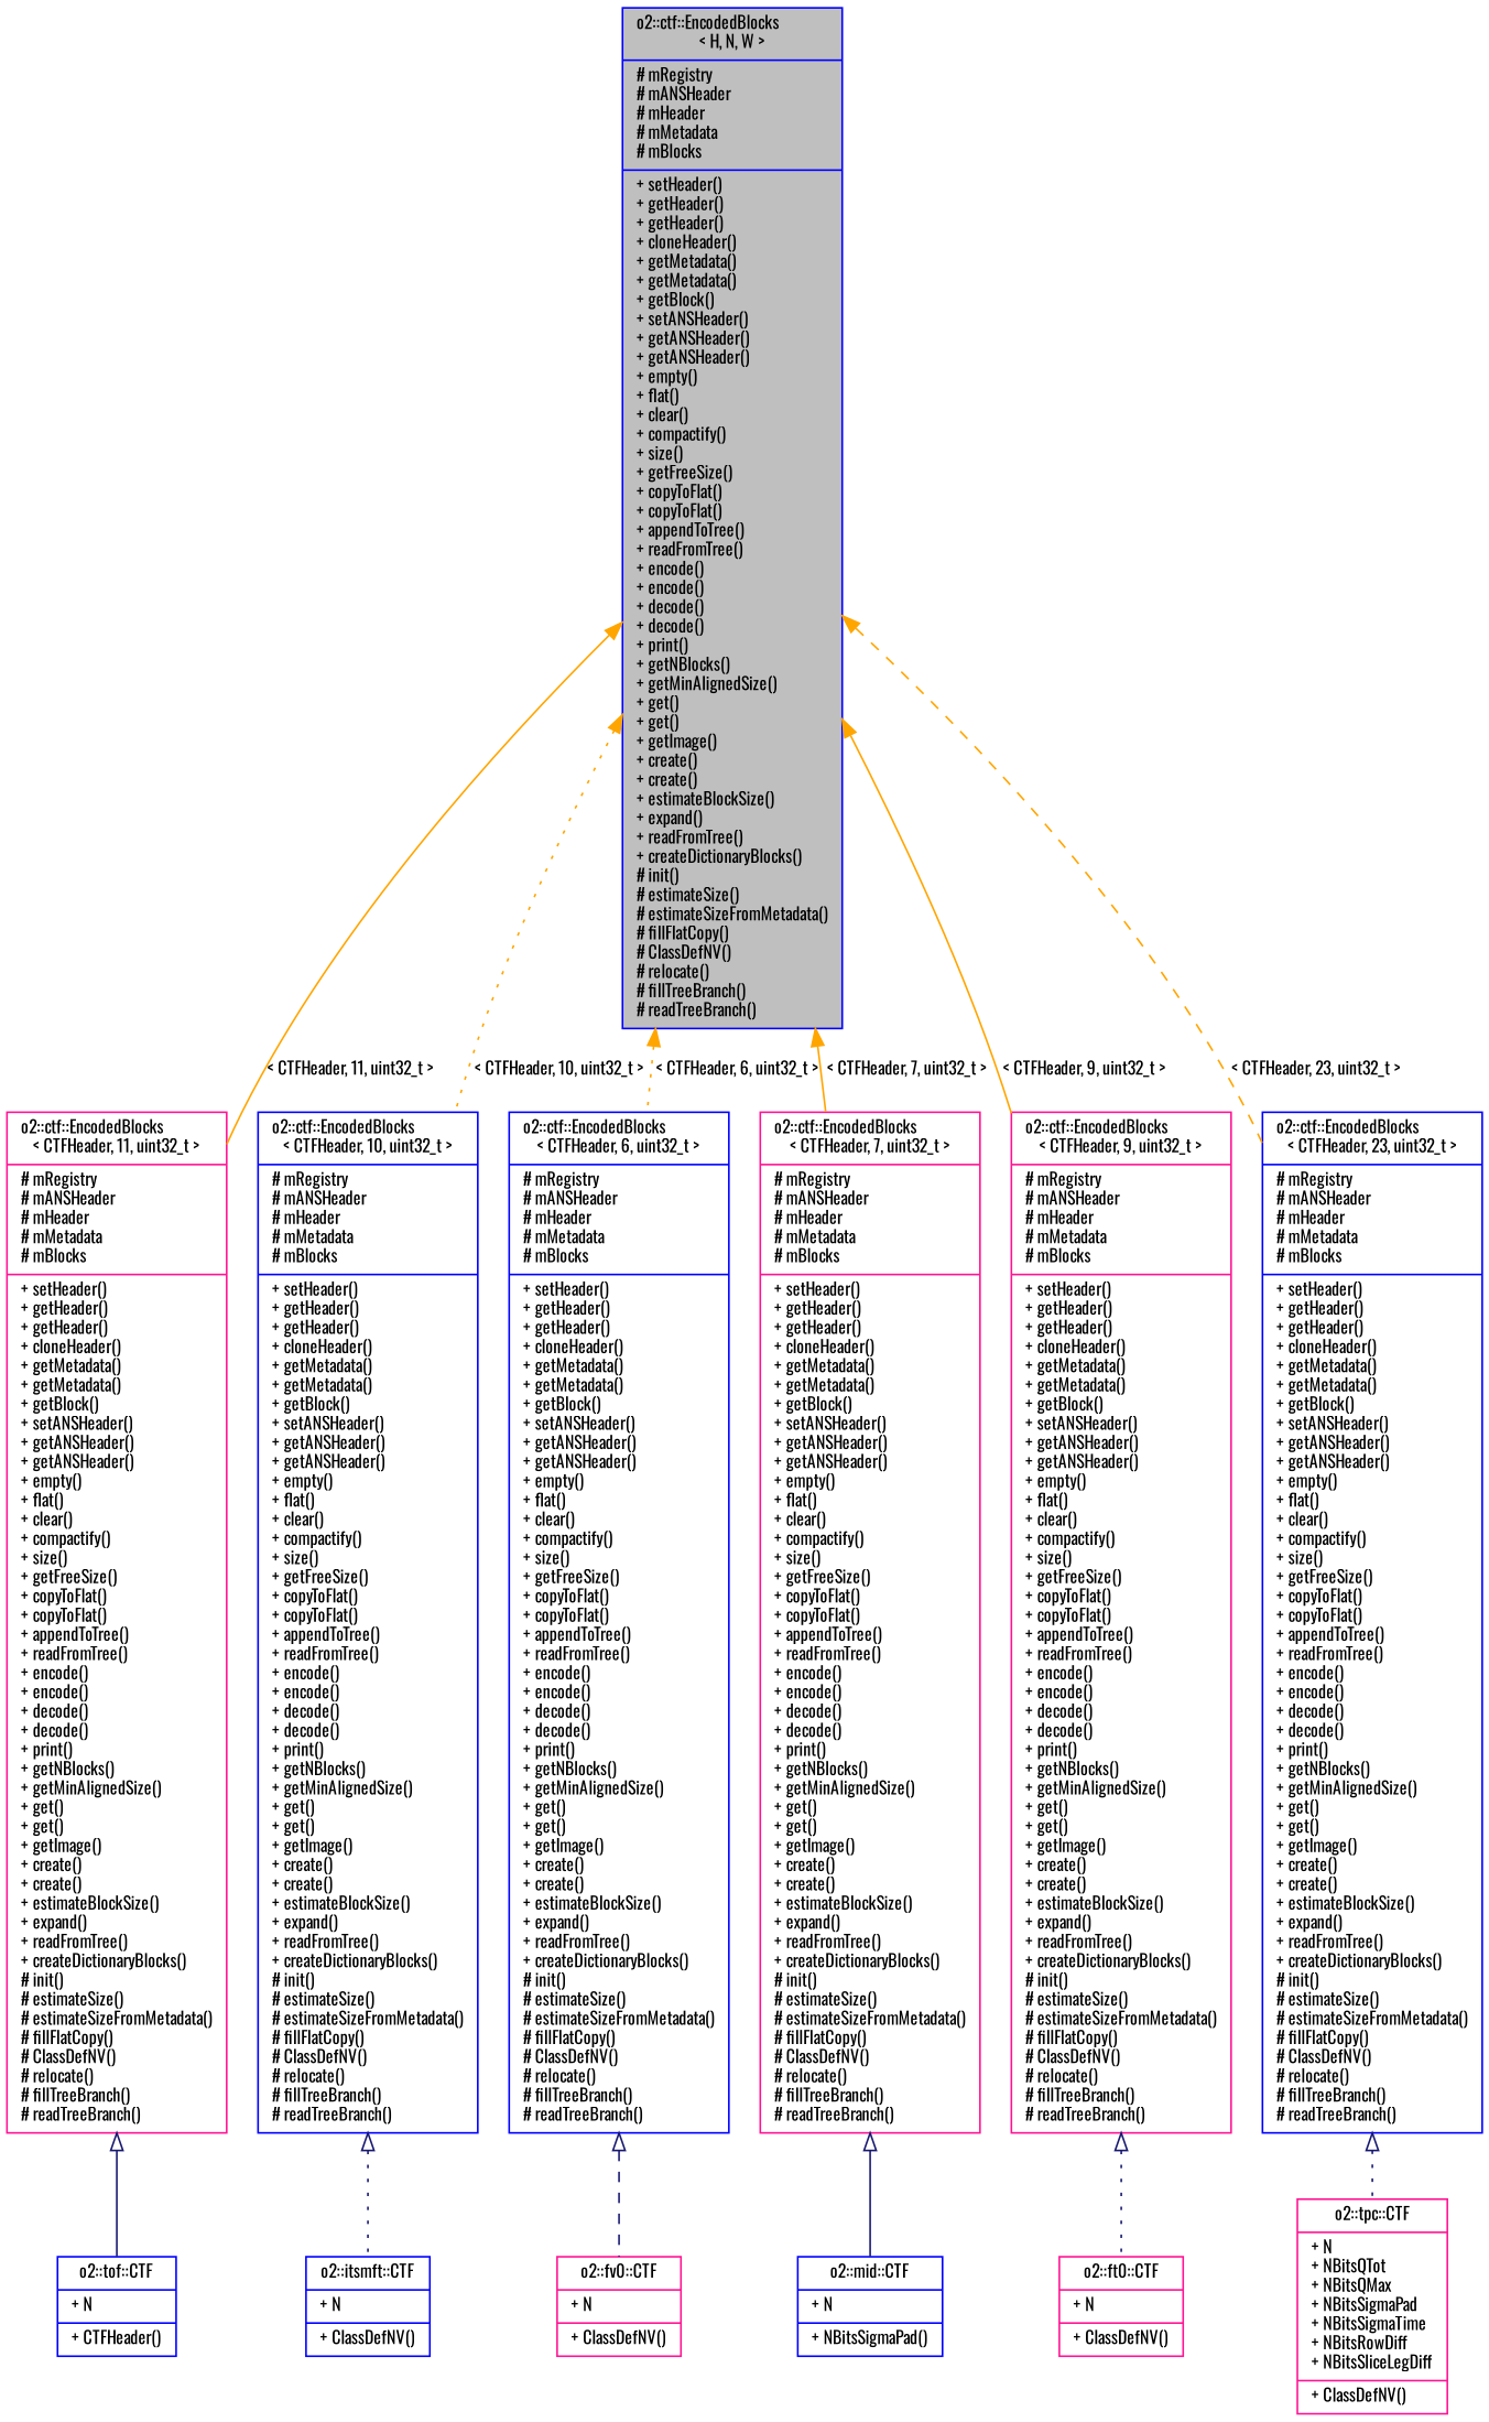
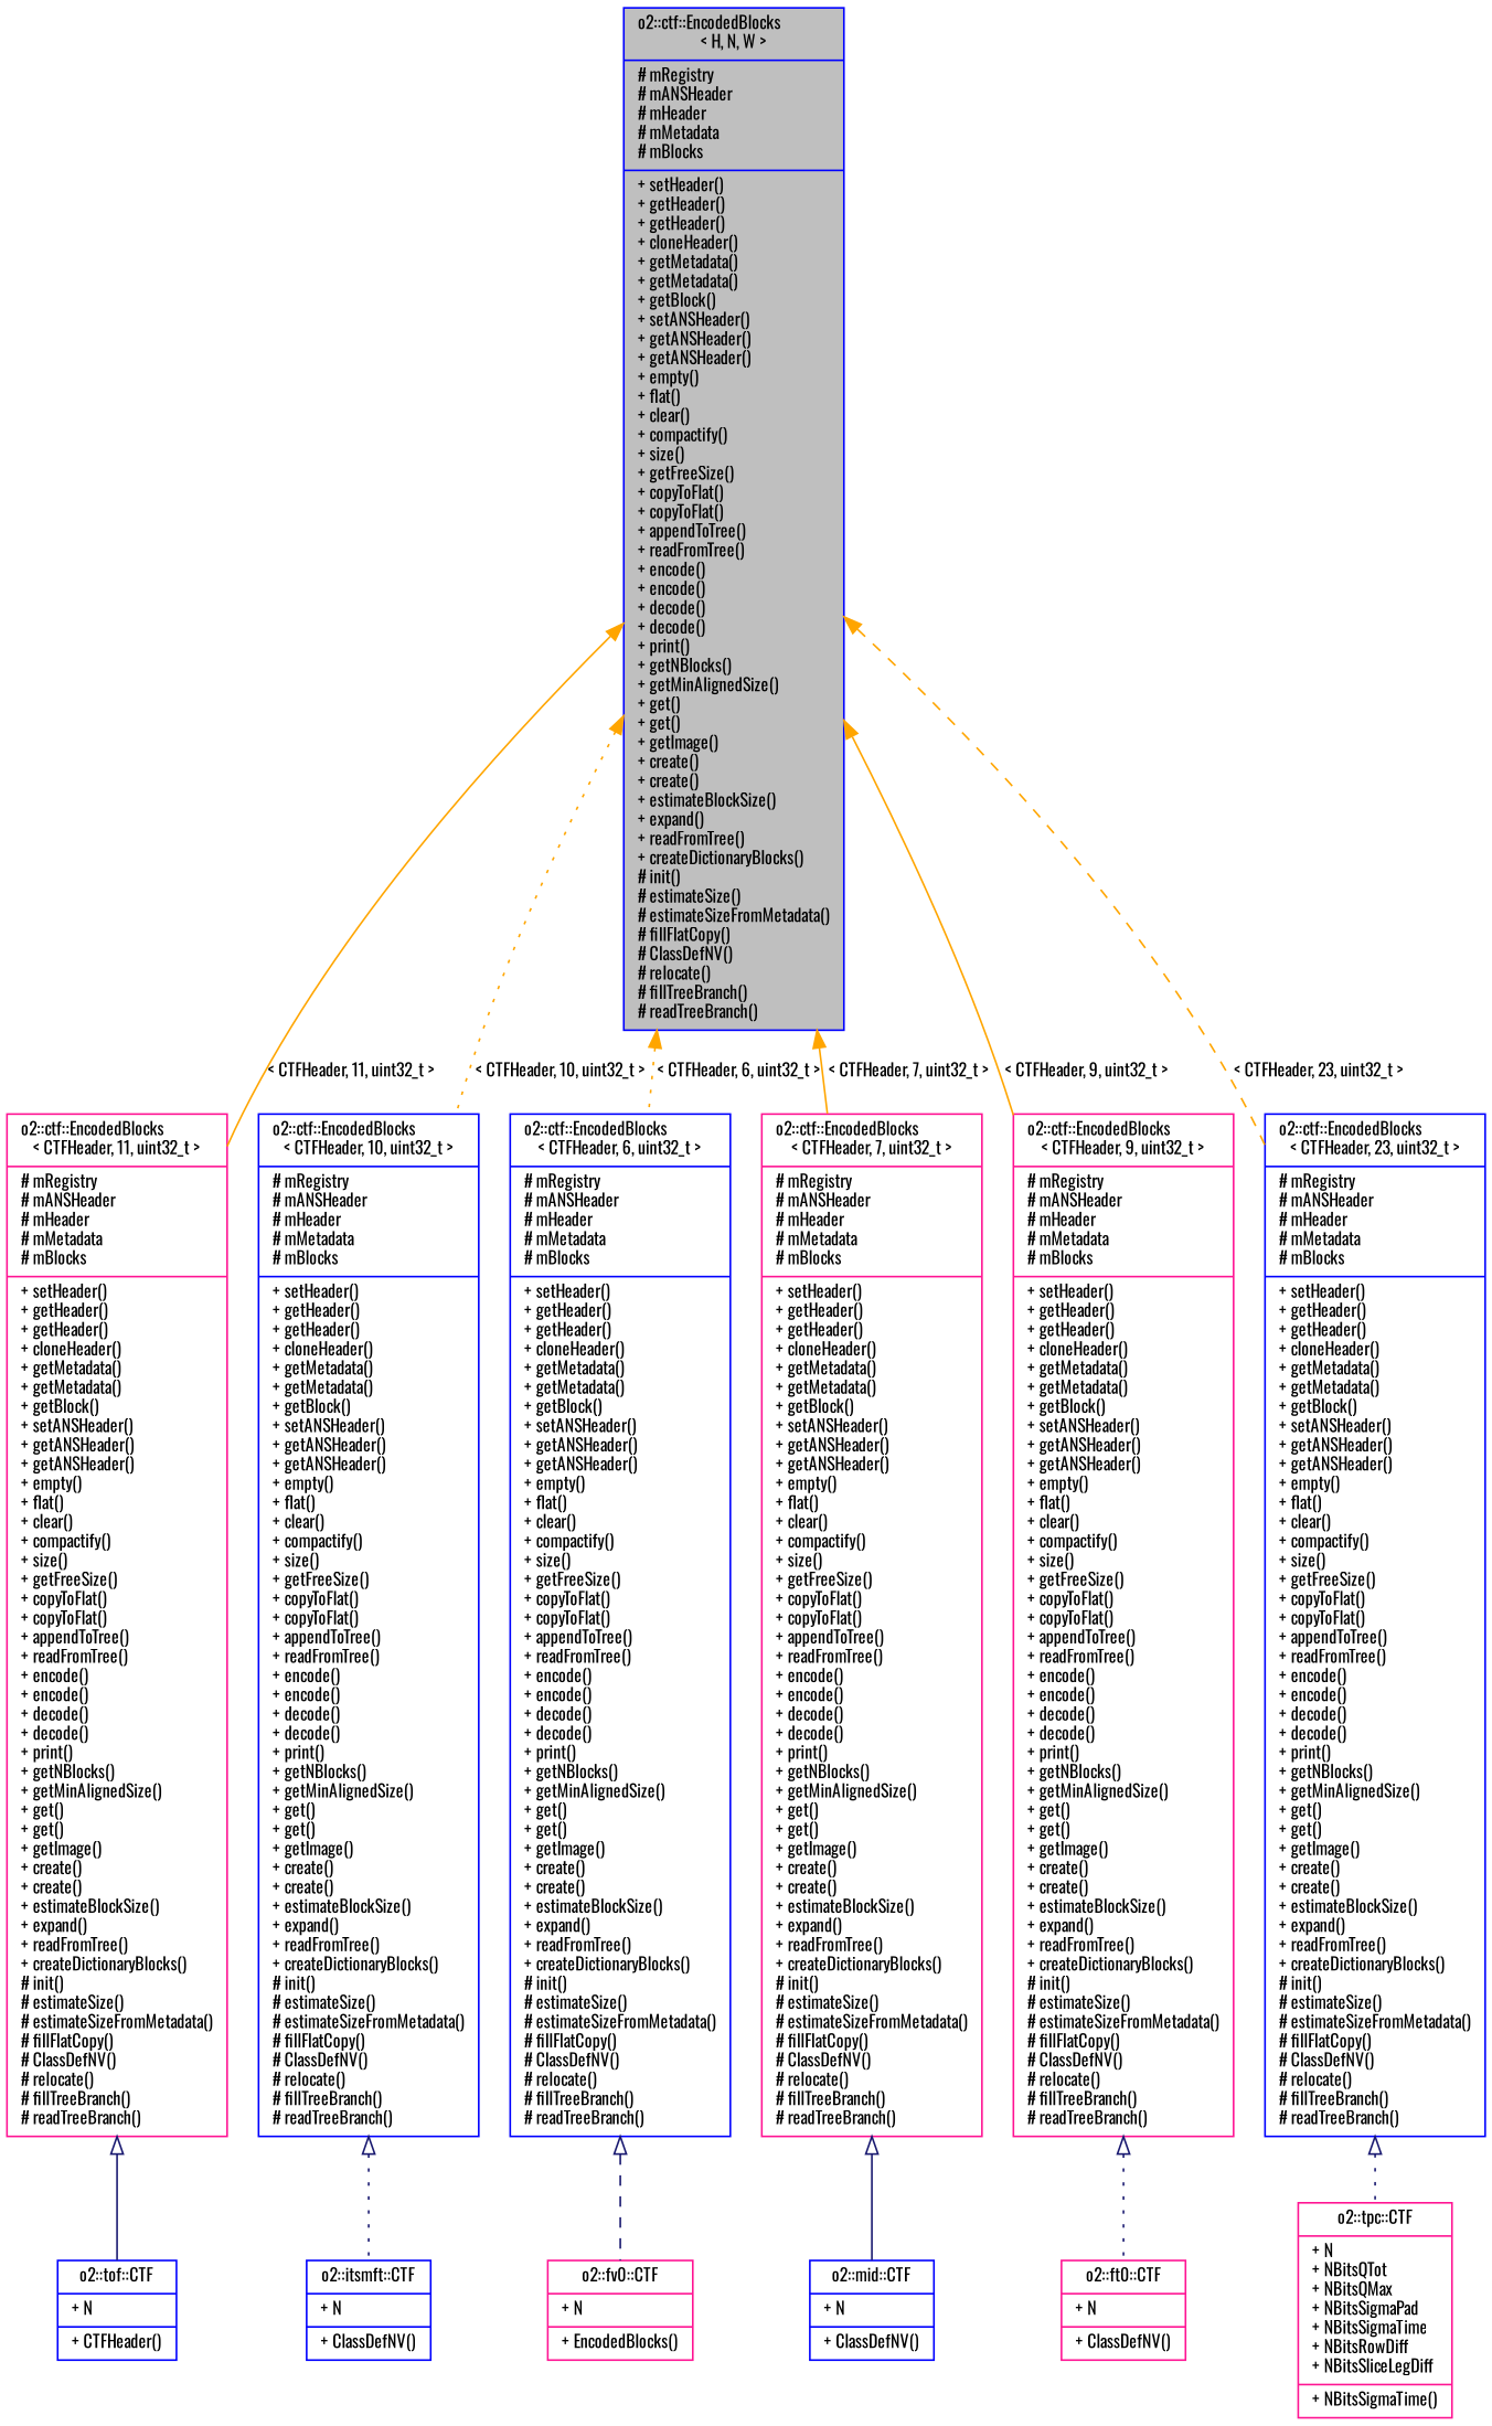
  digraph {
    fontname=Oswald
    node [color=blue fontname=Oswald fontsize=10 shape=record]
    edge [color=orange dir=back fontname=Oswald fontsize=10 labelfontname=Helvetica labelfontsize=10 style=solid]
    n1 [fillcolor=grey75 fontcolor=black height=0.2 label="{o2::ctf::EncodedBlocks\l\< H, N, W \>\n|# mRegistry\l# mANSHeader\l# mHeader\l# mMetadata\l# mBlocks\l|+ setHeader()\l+ getHeader()\l+ getHeader()\l+ cloneHeader()\l+ getMetadata()\l+ getMetadata()\l+ getBlock()\l+ setANSHeader()\l+ getANSHeader()\l+ getANSHeader()\l+ empty()\l+ flat()\l+ clear()\l+ compactify()\l+ size()\l+ getFreeSize()\l+ copyToFlat()\l+ copyToFlat()\l+ appendToTree()\l+ readFromTree()\l+ encode()\l+ encode()\l+ decode()\l+ decode()\l+ print()\l+ getNBlocks()\l+ getMinAlignedSize()\l+ get()\l+ get()\l+ getImage()\l+ create()\l+ create()\l+ estimateBlockSize()\l+ expand()\l+ readFromTree()\l+ createDictionaryBlocks()\l# init()\l# estimateSize()\l# estimateSizeFromMetadata()\l# fillFlatCopy()\l# ClassDefNV()\l# relocate()\l# fillTreeBranch()\l# readTreeBranch()\l}" style=filled width=0.4]
    n2 [color=deeppink height=0.2 label="{o2::ctf::EncodedBlocks\l\< CTFHeader, 11, uint32_t \>\n|# mRegistry\l# mANSHeader\l# mHeader\l# mMetadata\l# mBlocks\l|+ setHeader()\l+ getHeader()\l+ getHeader()\l+ cloneHeader()\l+ getMetadata()\l+ getMetadata()\l+ getBlock()\l+ setANSHeader()\l+ getANSHeader()\l+ getANSHeader()\l+ empty()\l+ flat()\l+ clear()\l+ compactify()\l+ size()\l+ getFreeSize()\l+ copyToFlat()\l+ copyToFlat()\l+ appendToTree()\l+ readFromTree()\l+ encode()\l+ encode()\l+ decode()\l+ decode()\l+ print()\l+ getNBlocks()\l+ getMinAlignedSize()\l+ get()\l+ get()\l+ getImage()\l+ create()\l+ create()\l+ estimateBlockSize()\l+ expand()\l+ readFromTree()\l+ createDictionaryBlocks()\l# init()\l# estimateSize()\l# estimateSizeFromMetadata()\l# fillFlatCopy()\l# ClassDefNV()\l# relocate()\l# fillTreeBranch()\l# readTreeBranch()\l}" width=0.4]
    n3 [height=0.2 label="{o2::ctf::EncodedBlocks\l\< CTFHeader, 10, uint32_t \>\n|# mRegistry\l# mANSHeader\l# mHeader\l# mMetadata\l# mBlocks\l|+ setHeader()\l+ getHeader()\l+ getHeader()\l+ cloneHeader()\l+ getMetadata()\l+ getMetadata()\l+ getBlock()\l+ setANSHeader()\l+ getANSHeader()\l+ getANSHeader()\l+ empty()\l+ flat()\l+ clear()\l+ compactify()\l+ size()\l+ getFreeSize()\l+ copyToFlat()\l+ copyToFlat()\l+ appendToTree()\l+ readFromTree()\l+ encode()\l+ encode()\l+ decode()\l+ decode()\l+ print()\l+ getNBlocks()\l+ getMinAlignedSize()\l+ get()\l+ get()\l+ getImage()\l+ create()\l+ create()\l+ estimateBlockSize()\l+ expand()\l+ readFromTree()\l+ createDictionaryBlocks()\l# init()\l# estimateSize()\l# estimateSizeFromMetadata()\l# fillFlatCopy()\l# ClassDefNV()\l# relocate()\l# fillTreeBranch()\l# readTreeBranch()\l}" width=0.4]
    n4 [height=0.2 label="{o2::ctf::EncodedBlocks\l\< CTFHeader, 6, uint32_t \>\n|# mRegistry\l# mANSHeader\l# mHeader\l# mMetadata\l# mBlocks\l|+ setHeader()\l+ getHeader()\l+ getHeader()\l+ cloneHeader()\l+ getMetadata()\l+ getMetadata()\l+ getBlock()\l+ setANSHeader()\l+ getANSHeader()\l+ getANSHeader()\l+ empty()\l+ flat()\l+ clear()\l+ compactify()\l+ size()\l+ getFreeSize()\l+ copyToFlat()\l+ copyToFlat()\l+ appendToTree()\l+ readFromTree()\l+ encode()\l+ encode()\l+ decode()\l+ decode()\l+ print()\l+ getNBlocks()\l+ getMinAlignedSize()\l+ get()\l+ get()\l+ getImage()\l+ create()\l+ create()\l+ estimateBlockSize()\l+ expand()\l+ readFromTree()\l+ createDictionaryBlocks()\l# init()\l# estimateSize()\l# estimateSizeFromMetadata()\l# fillFlatCopy()\l# ClassDefNV()\l# relocate()\l# fillTreeBranch()\l# readTreeBranch()\l}" width=0.4]
    n5 [color=deeppink height=0.2 label="{o2::ctf::EncodedBlocks\l\< CTFHeader, 7, uint32_t \>\n|# mRegistry\l# mANSHeader\l# mHeader\l# mMetadata\l# mBlocks\l|+ setHeader()\l+ getHeader()\l+ getHeader()\l+ cloneHeader()\l+ getMetadata()\l+ getMetadata()\l+ getBlock()\l+ setANSHeader()\l+ getANSHeader()\l+ getANSHeader()\l+ empty()\l+ flat()\l+ clear()\l+ compactify()\l+ size()\l+ getFreeSize()\l+ copyToFlat()\l+ copyToFlat()\l+ appendToTree()\l+ readFromTree()\l+ encode()\l+ encode()\l+ decode()\l+ decode()\l+ print()\l+ getNBlocks()\l+ getMinAlignedSize()\l+ get()\l+ get()\l+ getImage()\l+ create()\l+ create()\l+ estimateBlockSize()\l+ expand()\l+ readFromTree()\l+ createDictionaryBlocks()\l# init()\l# estimateSize()\l# estimateSizeFromMetadata()\l# fillFlatCopy()\l# ClassDefNV()\l# relocate()\l# fillTreeBranch()\l# readTreeBranch()\l}" width=0.4]
    n6 [color=deeppink height=0.2 label="{o2::ctf::EncodedBlocks\l\< CTFHeader, 9, uint32_t \>\n|# mRegistry\l# mANSHeader\l# mHeader\l# mMetadata\l# mBlocks\l|+ setHeader()\l+ getHeader()\l+ getHeader()\l+ cloneHeader()\l+ getMetadata()\l+ getMetadata()\l+ getBlock()\l+ setANSHeader()\l+ getANSHeader()\l+ getANSHeader()\l+ empty()\l+ flat()\l+ clear()\l+ compactify()\l+ size()\l+ getFreeSize()\l+ copyToFlat()\l+ copyToFlat()\l+ appendToTree()\l+ readFromTree()\l+ encode()\l+ encode()\l+ decode()\l+ decode()\l+ print()\l+ getNBlocks()\l+ getMinAlignedSize()\l+ get()\l+ get()\l+ getImage()\l+ create()\l+ create()\l+ estimateBlockSize()\l+ expand()\l+ readFromTree()\l+ createDictionaryBlocks()\l# init()\l# estimateSize()\l# estimateSizeFromMetadata()\l# fillFlatCopy()\l# ClassDefNV()\l# relocate()\l# fillTreeBranch()\l# readTreeBranch()\l}" width=0.4]
    n7 [height=0.2 label="{o2::ctf::EncodedBlocks\l\< CTFHeader, 23, uint32_t \>\n|# mRegistry\l# mANSHeader\l# mHeader\l# mMetadata\l# mBlocks\l|+ setHeader()\l+ getHeader()\l+ getHeader()\l+ cloneHeader()\l+ getMetadata()\l+ getMetadata()\l+ getBlock()\l+ setANSHeader()\l+ getANSHeader()\l+ getANSHeader()\l+ empty()\l+ flat()\l+ clear()\l+ compactify()\l+ size()\l+ getFreeSize()\l+ copyToFlat()\l+ copyToFlat()\l+ appendToTree()\l+ readFromTree()\l+ encode()\l+ encode()\l+ decode()\l+ decode()\l+ print()\l+ getNBlocks()\l+ getMinAlignedSize()\l+ get()\l+ get()\l+ getImage()\l+ create()\l+ create()\l+ estimateBlockSize()\l+ expand()\l+ readFromTree()\l+ createDictionaryBlocks()\l# init()\l# estimateSize()\l# estimateSizeFromMetadata()\l# fillFlatCopy()\l# ClassDefNV()\l# relocate()\l# fillTreeBranch()\l# readTreeBranch()\l}" width=0.4]
    n8 [height=0.2 label="{o2::tof::CTF\n|+ N\l|+ CTFHeader()\l}" width=0.4]
    n9 [height=0.2 label="{o2::itsmft::CTF\n|+ N\l|+ ClassDefNV()\l}" width=0.4]
-   n10 [color=deeppink height=0.2 label="{o2::fv0::CTF\n|+ N\l|+ ClassDefNV()\l}" width=0.4]
-   n11 [height=0.2 label="{o2::mid::CTF\n|+ N\l|+ NBitsSigmaPad()\l}" width=0.4]
+   n10 [color=deeppink height=0.2 label="{o2::fv0::CTF\n|+ N\l|+ EncodedBlocks()\l}" width=0.4]
+   n11 [height=0.2 label="{o2::mid::CTF\n|+ N\l|+ ClassDefNV()\l}" width=0.4]
    n12 [color=deeppink height=0.2 label="{o2::ft0::CTF\n|+ N\l|+ ClassDefNV()\l}" width=0.4]
-   n13 [color=deeppink height=0.2 label="{o2::tpc::CTF\n|+ N\l+ NBitsQTot\l+ NBitsQMax\l+ NBitsSigmaPad\l+ NBitsSigmaTime\l+ NBitsRowDiff\l+ NBitsSliceLegDiff\l|+ ClassDefNV()\l}" width=0.4]
+   n13 [color=deeppink height=0.2 label="{o2::tpc::CTF\n|+ N\l+ NBitsQTot\l+ NBitsQMax\l+ NBitsSigmaPad\l+ NBitsSigmaTime\l+ NBitsRowDiff\l+ NBitsSliceLegDiff\l|+ NBitsSigmaTime()\l}" width=0.4]
    n1 -> n2 [label=" \< CTFHeader, 11, uint32_t \>"]
    n1 -> n3 [label=" \< CTFHeader, 10, uint32_t \>" style=dotted]
    n1 -> n4 [label=" \< CTFHeader, 6, uint32_t \>" style=dotted]
    n1 -> n5 [label=" \< CTFHeader, 7, uint32_t \>"]
    n1 -> n6 [label=" \< CTFHeader, 9, uint32_t \>"]
    n1 -> n7 [label=" \< CTFHeader, 23, uint32_t \>" style=dashed]
    n2 -> n8 [arrowtail=onormal color=midnightblue]
    n3 -> n9 [arrowtail=onormal color=midnightblue style=dotted]
    n4 -> n10 [arrowtail=onormal color=midnightblue style=dashed]
    n5 -> n11 [arrowtail=onormal color=midnightblue]
    n6 -> n12 [arrowtail=onormal color=midnightblue style=dotted]
    n7 -> n13 [arrowtail=onormal color=midnightblue style=dotted]
  }
